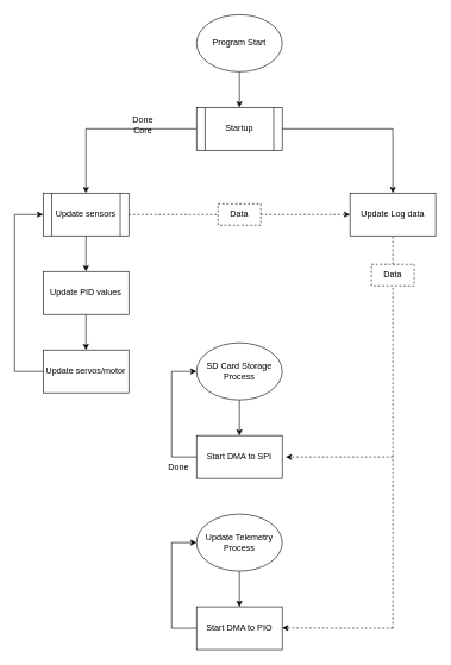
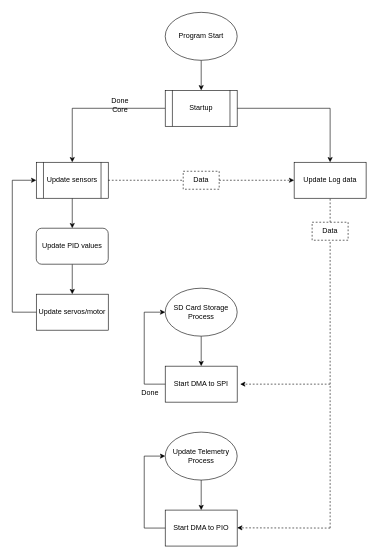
  <mxCell id="0" />
  <mxCell id="1" parent="0" />
  <mxCell id="2" value="" style="edgeStyle=orthogonalEdgeStyle;rounded=0;orthogonalLoop=1;jettySize=auto;html=1;" edge="1" parent="1" source="3" target="6"><mxGeometry relative="1" as="geometry" /></mxCell>
  <mxCell id="3" value="Program Start" style="ellipse;whiteSpace=wrap;html=1;" vertex="1" parent="1"><mxGeometry x="275" y="20" width="120" height="80" as="geometry" /></mxCell>
  <mxCell id="4" style="edgeStyle=orthogonalEdgeStyle;rounded=0;orthogonalLoop=1;jettySize=auto;html=1;entryX=0.5;entryY=0;entryDx=0;entryDy=0;" edge="1" parent="1" source="6" target="9"><mxGeometry relative="1" as="geometry" /></mxCell>
  <mxCell id="5" style="edgeStyle=orthogonalEdgeStyle;rounded=0;orthogonalLoop=1;jettySize=auto;html=1;exitX=1;exitY=0.5;exitDx=0;exitDy=0;entryX=0.5;entryY=0;entryDx=0;entryDy=0;" edge="1" parent="1" source="6" target="13"><mxGeometry relative="1" as="geometry" /></mxCell>
  <mxCell id="6" value="Startup" style="shape=process;whiteSpace=wrap;html=1;backgroundOutline=1;" vertex="1" parent="1"><mxGeometry x="275" y="150" width="120" height="60" as="geometry" /></mxCell>
  <mxCell id="7" value="" style="edgeStyle=orthogonalEdgeStyle;rounded=0;orthogonalLoop=1;jettySize=auto;html=1;" edge="1" parent="1" source="9" target="11"><mxGeometry relative="1" as="geometry" /></mxCell>
  <mxCell id="8" style="edgeStyle=orthogonalEdgeStyle;rounded=0;orthogonalLoop=1;jettySize=auto;html=1;exitX=1;exitY=0.5;exitDx=0;exitDy=0;entryX=0;entryY=0.5;entryDx=0;entryDy=0;dashed=1;startArrow=none;" edge="1" parent="1" source="18" target="13"><mxGeometry relative="1" as="geometry" /></mxCell>
  <mxCell id="9" value="Update sensors" style="shape=process;whiteSpace=wrap;html=1;backgroundOutline=1;" vertex="1" parent="1"><mxGeometry x="60" y="270" width="120" height="60" as="geometry" /></mxCell>
  <mxCell id="10" value="" style="edgeStyle=orthogonalEdgeStyle;rounded=0;orthogonalLoop=1;jettySize=auto;html=1;" edge="1" parent="1" source="11" target="12"><mxGeometry relative="1" as="geometry" /></mxCell>
- <mxCell id="11" value="Update PID values" style="rounded=0;whiteSpace=wrap;html=1;" vertex="1" parent="1"><mxGeometry x="60" y="380" width="120" height="60" as="geometry" /></mxCell>
+ <mxCell id="11" value="Update PID values" style="whiteSpace=wrap;html=1;rounded=1;" vertex="1" parent="1"><mxGeometry x="60" y="380" width="120" height="60" as="geometry" /></mxCell>
  <mxCell id="12" value="Update servos/motor" style="rounded=0;whiteSpace=wrap;html=1;" vertex="1" parent="1"><mxGeometry x="60" y="490" width="120" height="60" as="geometry" /></mxCell>
  <mxCell id="13" value="Update Log data" style="rounded=0;whiteSpace=wrap;html=1;" vertex="1" parent="1"><mxGeometry x="490" y="270" width="120" height="60" as="geometry" /></mxCell>
  <mxCell id="14" value="Done Core" style="text;html=1;strokeColor=none;fillColor=none;align=center;verticalAlign=middle;whiteSpace=wrap;rounded=0;" vertex="1" parent="1"><mxGeometry x="170" y="160" width="60" height="30" as="geometry" /></mxCell>
  <mxCell id="15" value="" style="endArrow=none;html=1;rounded=0;exitX=0;exitY=0.5;exitDx=0;exitDy=0;" edge="1" parent="1" source="12"><mxGeometry width="50" height="50" relative="1" as="geometry"><mxPoint x="290" y="480" as="sourcePoint" /><mxPoint x="20" y="520" as="targetPoint" /></mxGeometry></mxCell>
  <mxCell id="16" value="" style="endArrow=none;html=1;rounded=0;" edge="1" parent="1"><mxGeometry width="50" height="50" relative="1" as="geometry"><mxPoint x="20" y="520" as="sourcePoint" /><mxPoint x="20" y="300" as="targetPoint" /></mxGeometry></mxCell>
  <mxCell id="17" value="" style="endArrow=classic;html=1;rounded=0;entryX=0;entryY=0.5;entryDx=0;entryDy=0;" edge="1" parent="1" target="9"><mxGeometry width="50" height="50" relative="1" as="geometry"><mxPoint x="20" y="300" as="sourcePoint" /><mxPoint x="340" y="430" as="targetPoint" /></mxGeometry></mxCell>
  <mxCell id="18" value="Data" style="text;html=1;strokeColor=default;fillColor=none;align=center;verticalAlign=middle;whiteSpace=wrap;rounded=0;dashed=1;" vertex="1" parent="1"><mxGeometry x="305" y="285" width="60" height="30" as="geometry" /></mxCell>
  <mxCell id="19" value="" style="edgeStyle=orthogonalEdgeStyle;rounded=0;orthogonalLoop=1;jettySize=auto;html=1;exitX=1;exitY=0.5;exitDx=0;exitDy=0;entryX=0;entryY=0.5;entryDx=0;entryDy=0;dashed=1;endArrow=none;" edge="1" parent="1" source="9" target="18"><mxGeometry relative="1" as="geometry"><mxPoint x="180" y="300" as="sourcePoint" /><mxPoint x="490" y="300" as="targetPoint" /></mxGeometry></mxCell>
  <mxCell id="20" value="" style="edgeStyle=orthogonalEdgeStyle;rounded=0;orthogonalLoop=1;jettySize=auto;html=1;" edge="1" parent="1" source="21" target="22"><mxGeometry relative="1" as="geometry" /></mxCell>
  <mxCell id="21" value="&lt;div&gt;SD Card Storage&lt;/div&gt;&lt;div&gt;Process&lt;br&gt;&lt;/div&gt;" style="ellipse;whiteSpace=wrap;html=1;strokeColor=default;" vertex="1" parent="1"><mxGeometry x="275" y="480" width="120" height="80" as="geometry" /></mxCell>
  <mxCell id="22" value="Start DMA to SPI" style="rounded=0;whiteSpace=wrap;html=1;strokeColor=default;" vertex="1" parent="1"><mxGeometry x="275" y="610" width="120" height="60" as="geometry" /></mxCell>
  <mxCell id="23" value="" style="endArrow=none;html=1;rounded=0;exitX=0;exitY=0.5;exitDx=0;exitDy=0;" edge="1" parent="1" source="22"><mxGeometry width="50" height="50" relative="1" as="geometry"><mxPoint x="370" y="700" as="sourcePoint" /><mxPoint x="240" y="640" as="targetPoint" /></mxGeometry></mxCell>
  <mxCell id="24" value="" style="endArrow=none;html=1;rounded=0;" edge="1" parent="1"><mxGeometry width="50" height="50" relative="1" as="geometry"><mxPoint x="240" y="640" as="sourcePoint" /><mxPoint x="240" y="520" as="targetPoint" /></mxGeometry></mxCell>
  <mxCell id="25" value="" style="endArrow=classic;html=1;rounded=0;entryX=0;entryY=0.5;entryDx=0;entryDy=0;" edge="1" parent="1" target="21"><mxGeometry width="50" height="50" relative="1" as="geometry"><mxPoint x="240" y="520" as="sourcePoint" /><mxPoint x="420" y="650" as="targetPoint" /></mxGeometry></mxCell>
  <mxCell id="26" value="Done" style="text;html=1;strokeColor=none;fillColor=none;align=center;verticalAlign=middle;whiteSpace=wrap;rounded=0;" vertex="1" parent="1"><mxGeometry x="220" y="640" width="60" height="30" as="geometry" /></mxCell>
  <mxCell id="27" value="" style="endArrow=none;html=1;rounded=0;entryX=0.5;entryY=1;entryDx=0;entryDy=0;dashed=1;startArrow=none;" edge="1" parent="1" source="29" target="13"><mxGeometry width="50" height="50" relative="1" as="geometry"><mxPoint x="550" y="640" as="sourcePoint" /><mxPoint x="430" y="470" as="targetPoint" /></mxGeometry></mxCell>
  <mxCell id="28" value="" style="endArrow=classic;html=1;rounded=0;dashed=1;startArrow=none;" edge="1" parent="1"><mxGeometry width="50" height="50" relative="1" as="geometry"><mxPoint x="550" y="640" as="sourcePoint" /><mxPoint x="400" y="640" as="targetPoint" /></mxGeometry></mxCell>
  <mxCell id="29" value="Data" style="text;html=1;strokeColor=default;fillColor=none;align=center;verticalAlign=middle;whiteSpace=wrap;rounded=0;dashed=1;" vertex="1" parent="1"><mxGeometry x="520" y="370" width="60" height="30" as="geometry" /></mxCell>
  <mxCell id="30" value="" style="endArrow=none;html=1;rounded=0;entryX=0.5;entryY=1;entryDx=0;entryDy=0;dashed=1;" edge="1" parent="1" target="29"><mxGeometry width="50" height="50" relative="1" as="geometry"><mxPoint x="550" y="880" as="sourcePoint" /><mxPoint x="550" y="330" as="targetPoint" /></mxGeometry></mxCell>
  <mxCell id="31" value="" style="edgeStyle=orthogonalEdgeStyle;rounded=0;orthogonalLoop=1;jettySize=auto;html=1;" edge="1" parent="1" source="32" target="33"><mxGeometry relative="1" as="geometry" /></mxCell>
  <mxCell id="32" value="&lt;div&gt;Update Telemetry&lt;/div&gt;&lt;div&gt;Process&lt;br&gt;&lt;/div&gt;" style="ellipse;whiteSpace=wrap;html=1;strokeColor=default;" vertex="1" parent="1"><mxGeometry x="275" y="720" width="120" height="80" as="geometry" /></mxCell>
  <mxCell id="33" value="Start DMA to PIO" style="rounded=0;whiteSpace=wrap;html=1;strokeColor=default;" vertex="1" parent="1"><mxGeometry x="275" y="850" width="120" height="60" as="geometry" /></mxCell>
  <mxCell id="34" value="" style="endArrow=none;html=1;rounded=0;exitX=0;exitY=0.5;exitDx=0;exitDy=0;" edge="1" parent="1" source="33"><mxGeometry width="50" height="50" relative="1" as="geometry"><mxPoint x="370" y="940" as="sourcePoint" /><mxPoint x="240" y="880" as="targetPoint" /></mxGeometry></mxCell>
  <mxCell id="35" value="" style="endArrow=none;html=1;rounded=0;" edge="1" parent="1"><mxGeometry width="50" height="50" relative="1" as="geometry"><mxPoint x="240" y="880" as="sourcePoint" /><mxPoint x="240" y="760" as="targetPoint" /></mxGeometry></mxCell>
  <mxCell id="36" value="" style="endArrow=classic;html=1;rounded=0;entryX=0;entryY=0.5;entryDx=0;entryDy=0;" edge="1" parent="1" target="32"><mxGeometry width="50" height="50" relative="1" as="geometry"><mxPoint x="240" y="760" as="sourcePoint" /><mxPoint x="420" y="890" as="targetPoint" /></mxGeometry></mxCell>
  <mxCell id="37" value="" style="endArrow=classic;html=1;rounded=0;dashed=1;startArrow=none;" edge="1" parent="1"><mxGeometry width="50" height="50" relative="1" as="geometry"><mxPoint x="550" y="880" as="sourcePoint" /><mxPoint x="395" y="879.62" as="targetPoint" /></mxGeometry></mxCell>
